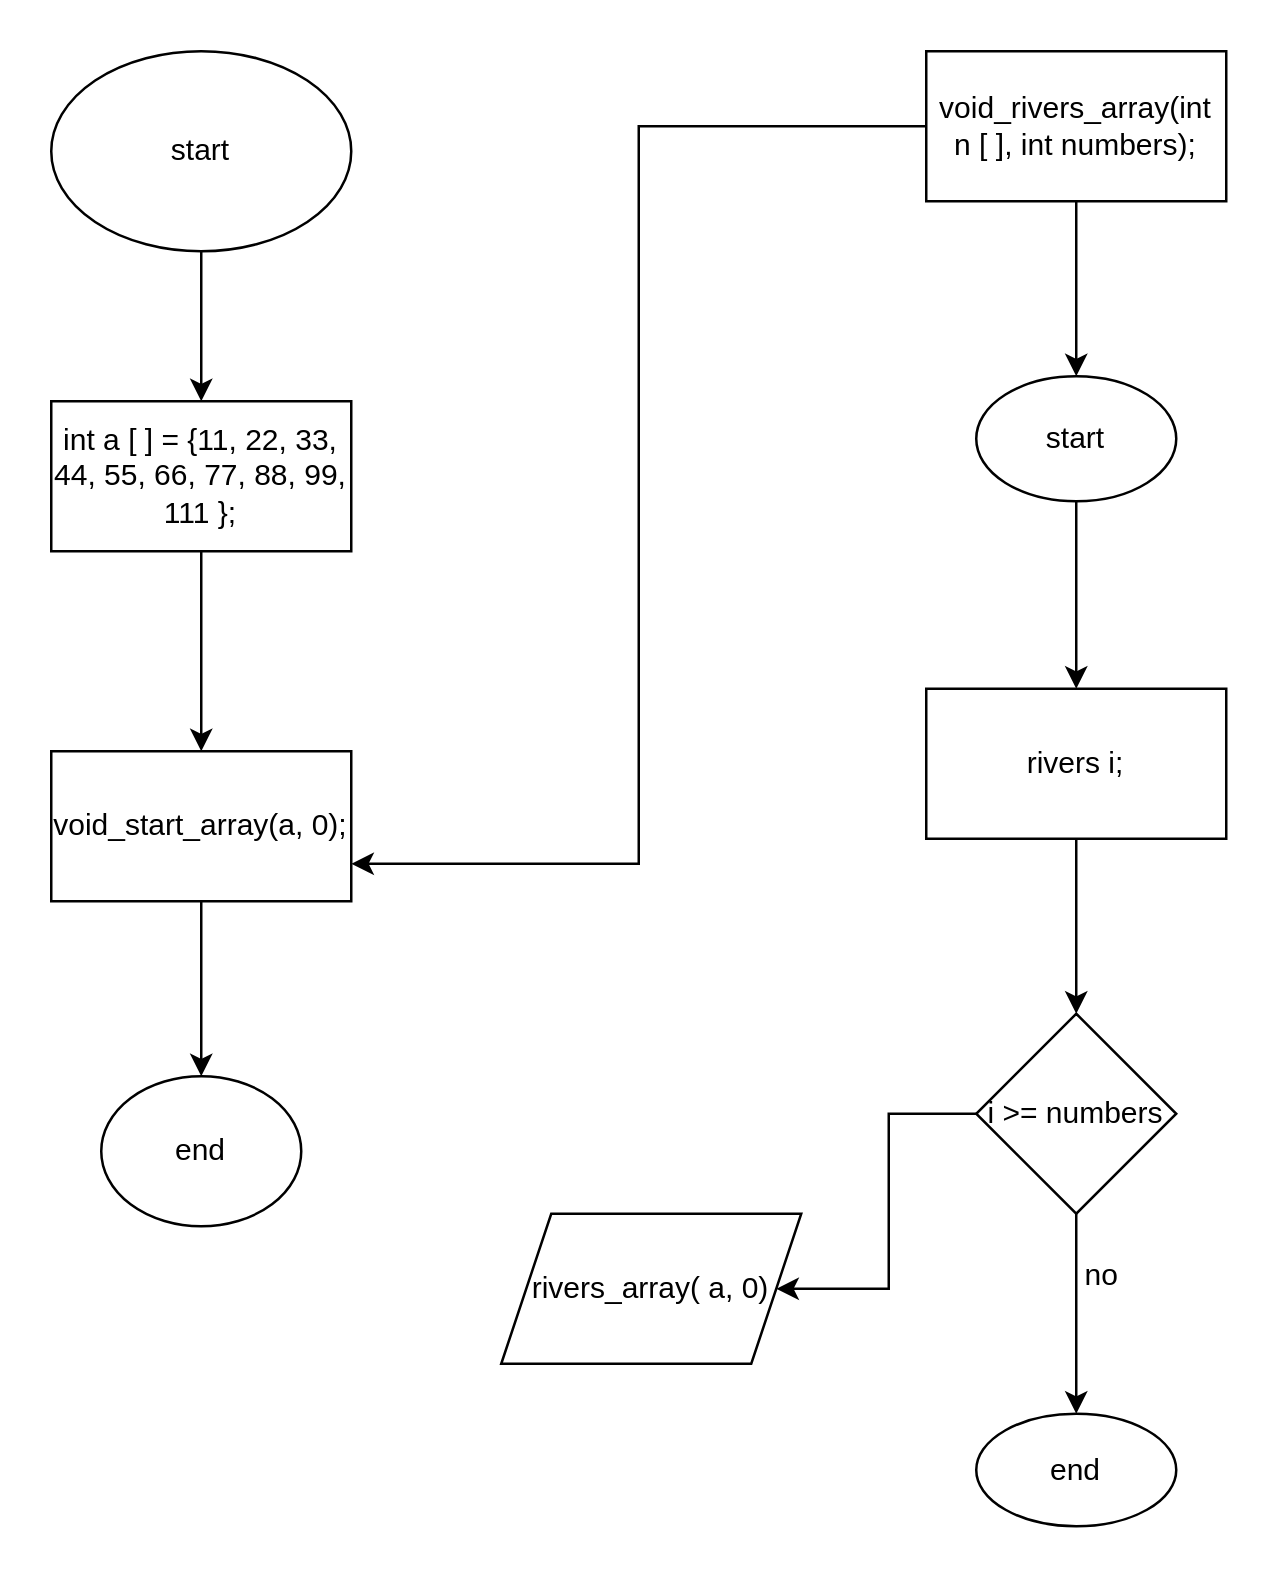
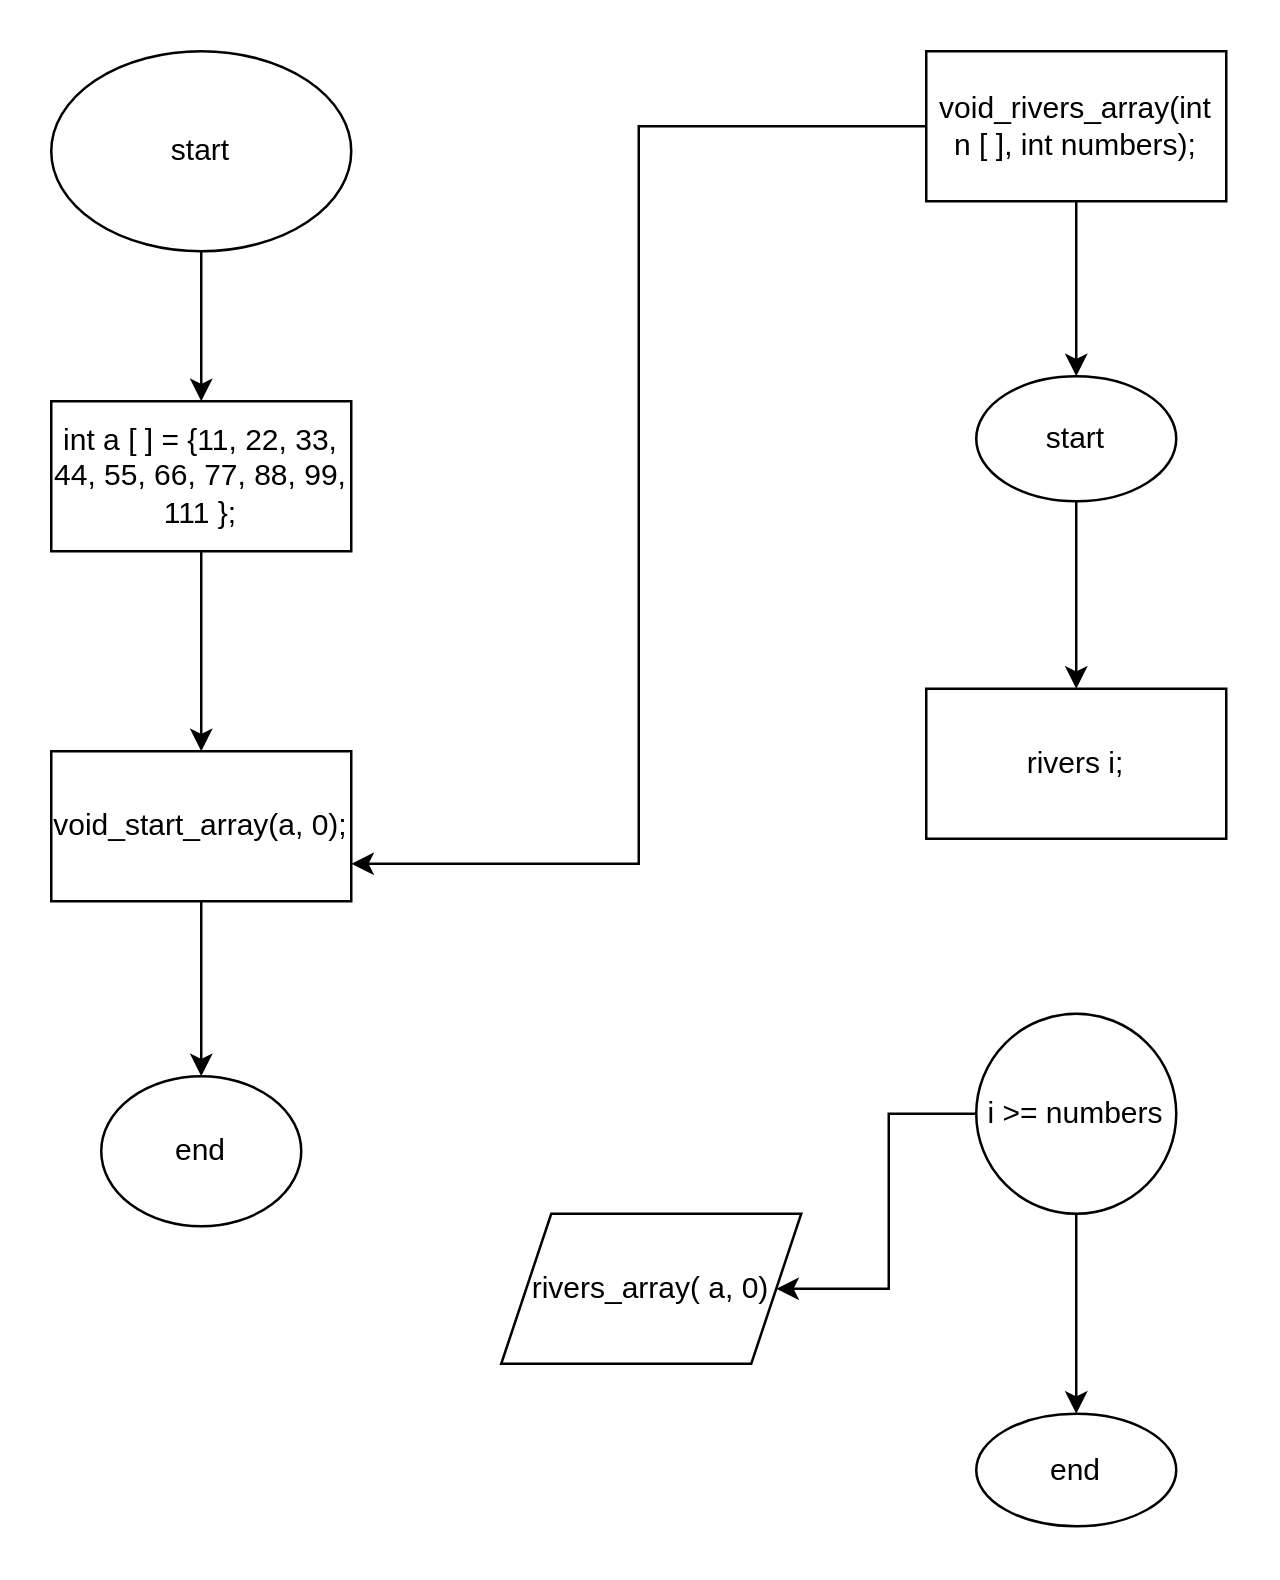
  <mxCell id="0" />
  <mxCell id="1" parent="0" />
  <mxCell id="2" value="" style="edgeStyle=orthogonalEdgeStyle;rounded=0;orthogonalLoop=1;jettySize=auto;html=1;" edge="1" parent="1" source="3" target="5"><mxGeometry relative="1" as="geometry" /></mxCell>
  <mxCell id="3" value="start" style="ellipse;whiteSpace=wrap;html=1;" vertex="1" parent="1"><mxGeometry x="20" y="20" width="120" height="80" as="geometry" /></mxCell>
  <mxCell id="4" value="" style="edgeStyle=orthogonalEdgeStyle;rounded=0;orthogonalLoop=1;jettySize=auto;html=1;" edge="1" parent="1" source="5" target="7"><mxGeometry relative="1" as="geometry" /></mxCell>
  <mxCell id="5" value="int a [ ] = {11, 22, 33, 44, 55, 66, 77, 88, 99, 111 };" style="whiteSpace=wrap;html=1;" vertex="1" parent="1"><mxGeometry x="20" y="160" width="120" height="60" as="geometry" /></mxCell>
  <mxCell id="6" value="" style="edgeStyle=orthogonalEdgeStyle;rounded=0;orthogonalLoop=1;jettySize=auto;html=1;" edge="1" parent="1" source="7" target="8"><mxGeometry relative="1" as="geometry" /></mxCell>
  <mxCell id="7" value="void_start_array(a, 0);" style="whiteSpace=wrap;html=1;" vertex="1" parent="1"><mxGeometry x="20" y="300" width="120" height="60" as="geometry" /></mxCell>
  <mxCell id="8" value="end" style="ellipse;whiteSpace=wrap;html=1;" vertex="1" parent="1"><mxGeometry x="40" y="430" width="80" height="60" as="geometry" /></mxCell>
  <mxCell id="9" value="" style="edgeStyle=orthogonalEdgeStyle;rounded=0;orthogonalLoop=1;jettySize=auto;html=1;" edge="1" parent="1" source="11" target="13"><mxGeometry relative="1" as="geometry" /></mxCell>
  <mxCell id="10" style="edgeStyle=orthogonalEdgeStyle;rounded=0;orthogonalLoop=1;jettySize=auto;html=1;entryX=1;entryY=0.75;entryDx=0;entryDy=0;" edge="1" parent="1" source="11" target="7"><mxGeometry relative="1" as="geometry" /></mxCell>
  <mxCell id="11" value="void_rivers_array(int n [ ], int numbers);" style="rounded=0;whiteSpace=wrap;html=1;" vertex="1" parent="1"><mxGeometry x="370" y="20" width="120" height="60" as="geometry" /></mxCell>
  <mxCell id="12" value="" style="edgeStyle=orthogonalEdgeStyle;rounded=0;orthogonalLoop=1;jettySize=auto;html=1;" edge="1" parent="1" source="13" target="15"><mxGeometry relative="1" as="geometry" /></mxCell>
  <mxCell id="13" value="start&lt;br&gt;" style="ellipse;whiteSpace=wrap;html=1;rounded=0;" vertex="1" parent="1"><mxGeometry x="390" y="150" width="80" height="50" as="geometry" /></mxCell>
- <mxCell id="14" value="" style="edgeStyle=orthogonalEdgeStyle;rounded=0;orthogonalLoop=1;jettySize=auto;html=1;" edge="1" parent="1" source="15" target="18"><mxGeometry relative="1" as="geometry" /></mxCell>
  <mxCell id="15" value="rivers i;" style="whiteSpace=wrap;html=1;rounded=0;" vertex="1" parent="1"><mxGeometry x="370" y="275" width="120" height="60" as="geometry" /></mxCell>
  <mxCell id="16" value="" style="edgeStyle=orthogonalEdgeStyle;rounded=0;orthogonalLoop=1;jettySize=auto;html=1;" edge="1" parent="1" source="18" target="19"><mxGeometry relative="1" as="geometry" /></mxCell>
  <mxCell id="17" value="" style="edgeStyle=orthogonalEdgeStyle;rounded=0;orthogonalLoop=1;jettySize=auto;html=1;" edge="1" parent="1" source="18" target="21"><mxGeometry relative="1" as="geometry" /></mxCell>
- <mxCell id="18" value="i &amp;gt;= numbers" style="rhombus;whiteSpace=wrap;html=1;rounded=0;" vertex="1" parent="1"><mxGeometry x="390" y="405" width="80" height="80" as="geometry" /></mxCell>
+ <mxCell id="18" value="i &amp;gt;= numbers" style="ellipse;whiteSpace=wrap;html=1;" vertex="1" parent="1"><mxGeometry x="390" y="405" width="80" height="80" as="geometry" /></mxCell>
  <mxCell id="19" value="end" style="ellipse;whiteSpace=wrap;html=1;rounded=0;" vertex="1" parent="1"><mxGeometry x="390" y="565" width="80" height="45" as="geometry" /></mxCell>
- <mxCell id="20" value="no" style="text;html=1;align=center;verticalAlign=middle;resizable=0;points=[];autosize=1;strokeColor=none;fillColor=none;" vertex="1" parent="1"><mxGeometry x="420" y="495" width="40" height="30" as="geometry" /></mxCell>
  <mxCell id="21" value="rivers_array( a, 0)" style="shape=parallelogram;perimeter=parallelogramPerimeter;whiteSpace=wrap;html=1;fixedSize=1;rounded=0;" vertex="1" parent="1"><mxGeometry x="200" y="485" width="120" height="60" as="geometry" /></mxCell>
